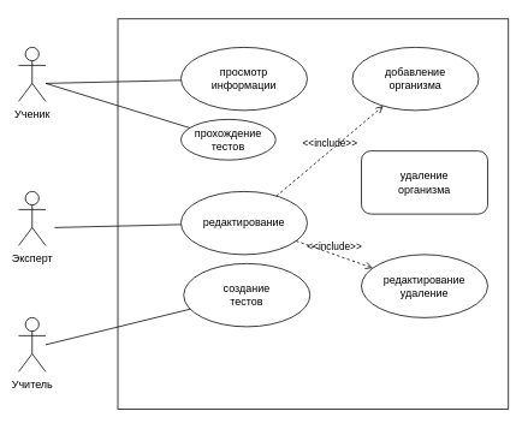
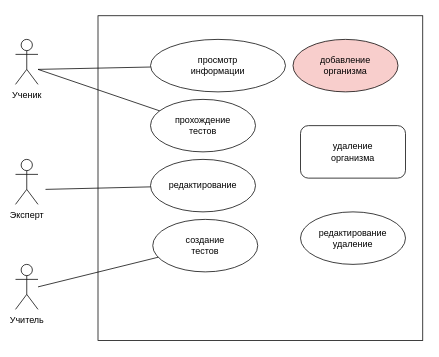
  <mxCell id="0" />
  <mxCell id="1" parent="0" />
  <mxCell id="2" value="" style="whiteSpace=wrap;html=1;aspect=fixed;" vertex="1" parent="1"><mxGeometry x="130" y="20.5" width="433" height="433" as="geometry" /></mxCell>
  <mxCell id="3" value="Ученик" style="shape=umlActor;verticalLabelPosition=bottom;labelBackgroundColor=#ffffff;verticalAlign=top;html=1;" vertex="1" parent="1"><mxGeometry x="20" y="52" width="30" height="60" as="geometry" /></mxCell>
  <mxCell id="4" value="Эксперт" style="shape=umlActor;verticalLabelPosition=bottom;labelBackgroundColor=#ffffff;verticalAlign=top;html=1;" vertex="1" parent="1"><mxGeometry x="20" y="212" width="30" height="60" as="geometry" /></mxCell>
  <mxCell id="5" value="Учитель" style="shape=umlActor;verticalLabelPosition=bottom;labelBackgroundColor=#ffffff;verticalAlign=top;html=1;" vertex="1" parent="1"><mxGeometry x="20" y="352" width="30" height="60" as="geometry" /></mxCell>
- <mxCell id="6" value="просмотр&lt;br&gt;информации" style="ellipse;whiteSpace=wrap;html=1;" vertex="1" parent="1"><mxGeometry x="200" y="52" width="140" height="70" as="geometry" /></mxCell>
- <mxCell id="7" value="прохождение&lt;br&gt;тестов" style="ellipse;whiteSpace=wrap;html=1;" vertex="1" parent="1"><mxGeometry x="200" y="132" width="105" height="45" as="geometry" /></mxCell>
+ <mxCell id="6" value="просмотр&lt;br&gt;информации" style="ellipse;whiteSpace=wrap;html=1;" vertex="1" parent="1"><mxGeometry x="200" y="52" width="180" height="70" as="geometry" /></mxCell>
+ <mxCell id="7" value="прохождение&lt;br&gt;тестов" style="ellipse;whiteSpace=wrap;html=1;" vertex="1" parent="1"><mxGeometry x="200" y="132" width="140" height="70" as="geometry" /></mxCell>
  <mxCell id="8" value="создание&lt;br&gt;тестов" style="ellipse;whiteSpace=wrap;html=1;" vertex="1" parent="1"><mxGeometry x="203" y="292" width="140" height="70" as="geometry" /></mxCell>
  <mxCell id="9" value="редактирование" style="ellipse;whiteSpace=wrap;html=1;" vertex="1" parent="1"><mxGeometry x="200" y="212" width="140" height="70" as="geometry" /></mxCell>
- <mxCell id="10" value="добавление&lt;br&gt;организма" style="ellipse;whiteSpace=wrap;html=1;" vertex="1" parent="1"><mxGeometry x="390" y="52" width="140" height="70" as="geometry" /></mxCell>
+ <mxCell id="10" value="добавление&lt;br&gt;организма" style="ellipse;whiteSpace=wrap;html=1;fillColor=#f8cecc;" vertex="1" parent="1"><mxGeometry x="390" y="52" width="140" height="70" as="geometry" /></mxCell>
  <mxCell id="11" value="удаление&lt;br&gt;организма" style="whiteSpace=wrap;html=1;rounded=1;" vertex="1" parent="1"><mxGeometry x="400" y="167" width="140" height="70" as="geometry" /></mxCell>
  <mxCell id="12" value="редактирование&lt;br&gt;удаление" style="ellipse;whiteSpace=wrap;html=1;" vertex="1" parent="1"><mxGeometry x="400" y="282" width="140" height="70" as="geometry" /></mxCell>
- <mxCell id="13" value="&amp;lt;&amp;lt;include&amp;gt;&amp;gt;" style="edgeStyle=none;html=1;endArrow=open;verticalAlign=bottom;dashed=1;labelBackgroundColor=none;" edge="1" parent="1" source="9" target="10"><mxGeometry width="160" relative="1" as="geometry"><mxPoint x="520" y="122" as="sourcePoint" /><mxPoint x="680" y="122" as="targetPoint" /></mxGeometry></mxCell>
- <mxCell id="14" value="&amp;lt;&amp;lt;include&amp;gt;&amp;gt;" style="edgeStyle=none;html=1;endArrow=open;verticalAlign=bottom;dashed=1;labelBackgroundColor=none;" edge="1" parent="1" source="9" target="12"><mxGeometry width="160" relative="1" as="geometry"><mxPoint x="335.314" y="330.323" as="sourcePoint" /><mxPoint x="414.665" y="283.668" as="targetPoint" /></mxGeometry></mxCell>
  <mxCell id="15" value="" style="endArrow=none;html=1;" edge="1" parent="1" target="6"><mxGeometry width="50" height="50" relative="1" as="geometry"><mxPoint x="50" y="92" as="sourcePoint" /><mxPoint x="60" y="452" as="targetPoint" /></mxGeometry></mxCell>
  <mxCell id="16" value="" style="endArrow=none;html=1;" edge="1" parent="1" target="7"><mxGeometry width="50" height="50" relative="1" as="geometry"><mxPoint x="50" y="92" as="sourcePoint" /><mxPoint x="60" y="452" as="targetPoint" /></mxGeometry></mxCell>
  <mxCell id="17" value="" style="endArrow=none;html=1;" edge="1" parent="1" target="9"><mxGeometry width="50" height="50" relative="1" as="geometry"><mxPoint x="60" y="252" as="sourcePoint" /><mxPoint x="60" y="452" as="targetPoint" /></mxGeometry></mxCell>
  <mxCell id="18" value="" style="endArrow=none;html=1;" edge="1" parent="1" target="8"><mxGeometry width="50" height="50" relative="1" as="geometry"><mxPoint x="50" y="382" as="sourcePoint" /><mxPoint x="60" y="452" as="targetPoint" /></mxGeometry></mxCell>
